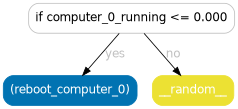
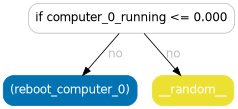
  digraph {
    node [fontname=helvetica shape=box style="filled, rounded" fontcolor=white]
    edge [fontcolor=gray fontname=helvetica]
    n1 [color=gray fillcolor=white height=0.5 label="if computer_0_running <= 0.000" width=3.4444 fontcolor=""]
    n2 [color="#0173b2" fillcolor="#0173b2" height=0.5 label="(reboot_computer_0)" width=2.2361]
    n3 [color="#ece133" fillcolor="#ece133" height=0.5 label=__random__ width=1.3611]
-   n1 -> n2 [label=yes]
+   n1 -> n2 [label=no]
    n1 -> n3 [label=no]
  }
